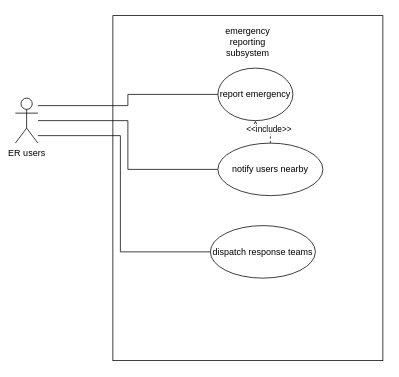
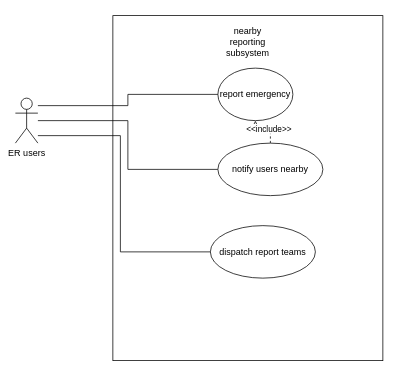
  <mxCell id="0" />
  <mxCell id="1" parent="0" />
  <mxCell id="2" value="" style="rounded=0;whiteSpace=wrap;html=1;" vertex="1" parent="1"><mxGeometry x="150" y="20" width="360" height="460" as="geometry" /></mxCell>
- <mxCell id="3" value="emergency reporting subsystem" style="text;html=1;align=center;verticalAlign=middle;whiteSpace=wrap;rounded=0;" vertex="1" parent="1"><mxGeometry x="300" y="40" width="60" height="30" as="geometry" /></mxCell>
+ <mxCell id="3" value="nearby reporting subsystem" style="text;html=1;align=center;verticalAlign=middle;whiteSpace=wrap;rounded=0;" vertex="1" parent="1"><mxGeometry x="300" y="40" width="60" height="30" as="geometry" /></mxCell>
  <mxCell id="4" value="report emergency" style="ellipse;whiteSpace=wrap;html=1;" vertex="1" parent="1"><mxGeometry x="290" y="90" width="100" height="70" as="geometry" /></mxCell>
  <mxCell id="5" style="edgeStyle=orthogonalEdgeStyle;rounded=0;orthogonalLoop=1;jettySize=auto;html=1;endArrow=none;startFill=0;entryX=0;entryY=0.5;entryDx=0;entryDy=0;" edge="1" parent="1" source="8" target="4"><mxGeometry relative="1" as="geometry"><Array as="points"><mxPoint x="170" y="140" /><mxPoint x="170" y="125" /></Array></mxGeometry></mxCell>
  <mxCell id="6" style="edgeStyle=orthogonalEdgeStyle;rounded=0;orthogonalLoop=1;jettySize=auto;html=1;entryX=0;entryY=0.5;entryDx=0;entryDy=0;endArrow=none;startFill=0;" edge="1" parent="1" source="8" target="11"><mxGeometry relative="1" as="geometry"><Array as="points"><mxPoint x="170" y="160" /><mxPoint x="170" y="225" /></Array></mxGeometry></mxCell>
  <mxCell id="7" style="edgeStyle=orthogonalEdgeStyle;rounded=0;orthogonalLoop=1;jettySize=auto;html=1;entryX=0;entryY=0.5;entryDx=0;entryDy=0;endArrow=none;startFill=0;" edge="1" parent="1" source="8" target="12"><mxGeometry relative="1" as="geometry"><Array as="points"><mxPoint x="160" y="180" /><mxPoint x="160" y="335" /></Array></mxGeometry></mxCell>
  <mxCell id="8" value="ER users" style="shape=umlActor;verticalLabelPosition=bottom;verticalAlign=top;html=1;outlineConnect=0;" vertex="1" parent="1"><mxGeometry x="20" y="130" width="30" height="60" as="geometry" /></mxCell>
  <mxCell id="9" value="" style="edgeStyle=orthogonalEdgeStyle;rounded=0;orthogonalLoop=1;jettySize=auto;html=1;dashed=1;endArrow=open;endFill=0;" edge="1" parent="1" source="11" target="4"><mxGeometry relative="1" as="geometry" /></mxCell>
  <mxCell id="10" value="&amp;lt;&amp;lt;include&amp;gt;&amp;gt;" style="edgeLabel;html=1;align=center;verticalAlign=middle;resizable=0;points=[];" vertex="1" connectable="0" parent="9"><mxGeometry x="-0.1" relative="1" as="geometry"><mxPoint as="offset" /></mxGeometry></mxCell>
  <mxCell id="11" value="notify users nearby" style="ellipse;whiteSpace=wrap;html=1;" vertex="1" parent="1"><mxGeometry x="290" y="190" width="140" height="70" as="geometry" /></mxCell>
- <mxCell id="12" value="dispatch response teams" style="ellipse;whiteSpace=wrap;html=1;" vertex="1" parent="1"><mxGeometry x="280" y="300" width="140" height="70" as="geometry" /></mxCell>
+ <mxCell id="12" value="dispatch report teams" style="ellipse;whiteSpace=wrap;html=1;" vertex="1" parent="1"><mxGeometry x="280" y="300" width="140" height="70" as="geometry" /></mxCell>
